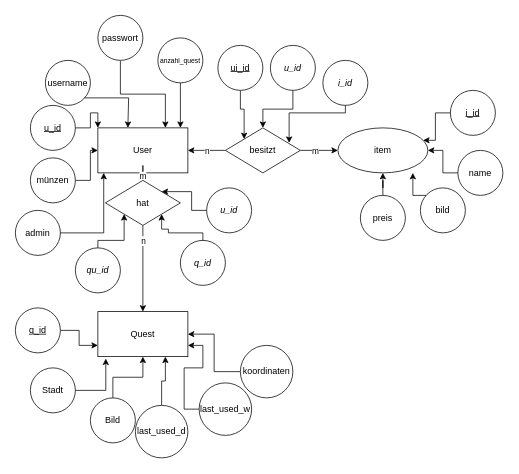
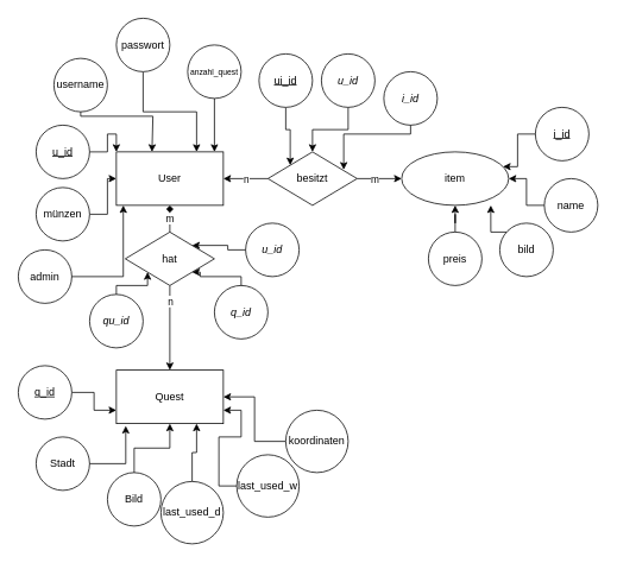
  <mxCell id="0" />
  <mxCell id="1" parent="0" />
  <mxCell id="2" value="Quest" style="rounded=0;whiteSpace=wrap;html=1;" vertex="1" parent="1"><mxGeometry x="130" y="415" width="120" height="60" as="geometry" /></mxCell>
  <mxCell id="3" style="edgeStyle=orthogonalEdgeStyle;rounded=0;orthogonalLoop=1;jettySize=auto;html=1;entryX=0;entryY=0.75;entryDx=0;entryDy=0;" edge="1" parent="1" source="4" target="2"><mxGeometry relative="1" as="geometry" /></mxCell>
  <mxCell id="4" value="&lt;u&gt;q_id&lt;/u&gt;" style="ellipse;whiteSpace=wrap;html=1;aspect=fixed;" vertex="1" parent="1"><mxGeometry x="20" y="410" width="60" height="60" as="geometry" /></mxCell>
  <mxCell id="5" value="Stadt" style="ellipse;whiteSpace=wrap;html=1;aspect=fixed;" vertex="1" parent="1"><mxGeometry x="40" y="490" width="60" height="60" as="geometry" /></mxCell>
  <mxCell id="6" style="edgeStyle=orthogonalEdgeStyle;rounded=0;orthogonalLoop=1;jettySize=auto;html=1;entryX=0.088;entryY=1.043;entryDx=0;entryDy=0;entryPerimeter=0;" edge="1" parent="1" source="5" target="2"><mxGeometry relative="1" as="geometry" /></mxCell>
  <mxCell id="7" style="edgeStyle=orthogonalEdgeStyle;rounded=0;orthogonalLoop=1;jettySize=auto;html=1;entryX=0.5;entryY=1;entryDx=0;entryDy=0;" edge="1" parent="1" source="8" target="2"><mxGeometry relative="1" as="geometry" /></mxCell>
  <mxCell id="8" value="Bild" style="ellipse;whiteSpace=wrap;html=1;aspect=fixed;" vertex="1" parent="1"><mxGeometry x="120" y="530" width="60" height="60" as="geometry" /></mxCell>
  <mxCell id="9" style="edgeStyle=orthogonalEdgeStyle;rounded=0;orthogonalLoop=1;jettySize=auto;html=1;entryX=0.75;entryY=1;entryDx=0;entryDy=0;" edge="1" parent="1" source="10" target="2"><mxGeometry relative="1" as="geometry" /></mxCell>
  <mxCell id="10" value="last_used_d" style="ellipse;whiteSpace=wrap;html=1;aspect=fixed;" vertex="1" parent="1"><mxGeometry x="180" y="540" width="70" height="70" as="geometry" /></mxCell>
  <mxCell id="11" style="edgeStyle=orthogonalEdgeStyle;rounded=0;orthogonalLoop=1;jettySize=auto;html=1;entryX=1;entryY=0.75;entryDx=0;entryDy=0;" edge="1" parent="1" source="12" target="2"><mxGeometry relative="1" as="geometry" /></mxCell>
  <mxCell id="12" value="last_used_w" style="ellipse;whiteSpace=wrap;html=1;aspect=fixed;" vertex="1" parent="1"><mxGeometry x="265" y="510" width="70" height="70" as="geometry" /></mxCell>
  <mxCell id="13" value="User" style="rounded=0;whiteSpace=wrap;html=1;" vertex="1" parent="1"><mxGeometry x="130" y="170" width="120" height="60" as="geometry" /></mxCell>
  <mxCell id="14" style="edgeStyle=orthogonalEdgeStyle;rounded=0;orthogonalLoop=1;jettySize=auto;html=1;entryX=0;entryY=0;entryDx=0;entryDy=0;" edge="1" parent="1" source="15" target="13"><mxGeometry relative="1" as="geometry" /></mxCell>
  <mxCell id="15" value="&lt;u&gt;u_id&lt;/u&gt;" style="ellipse;whiteSpace=wrap;html=1;aspect=fixed;" vertex="1" parent="1"><mxGeometry x="40" y="140" width="60" height="60" as="geometry" /></mxCell>
- <mxCell id="16" value="username" style="ellipse;whiteSpace=wrap;html=1;aspect=fixed;" vertex="1" parent="1"><mxGeometry x="60" y="80" width="60" height="60" as="geometry" /></mxCell>
+ <mxCell id="16" value="username" style="ellipse;whiteSpace=wrap;html=1;aspect=fixed;" vertex="1" parent="1"><mxGeometry x="60" y="65" width="60" height="60" as="geometry" /></mxCell>
  <mxCell id="17" style="edgeStyle=orthogonalEdgeStyle;rounded=0;orthogonalLoop=1;jettySize=auto;html=1;" edge="1" parent="1" source="16"><mxGeometry relative="1" as="geometry"><mxPoint x="170" y="170" as="targetPoint" /><Array as="points"><mxPoint x="171" y="130" /></Array></mxGeometry></mxCell>
  <mxCell id="18" style="edgeStyle=orthogonalEdgeStyle;rounded=0;orthogonalLoop=1;jettySize=auto;html=1;entryX=0.75;entryY=0;entryDx=0;entryDy=0;" edge="1" parent="1" source="19" target="13"><mxGeometry relative="1" as="geometry" /></mxCell>
  <mxCell id="19" value="passwort" style="ellipse;whiteSpace=wrap;html=1;aspect=fixed;" vertex="1" parent="1"><mxGeometry x="130" y="20" width="60" height="60" as="geometry" /></mxCell>
  <mxCell id="20" style="edgeStyle=orthogonalEdgeStyle;rounded=0;orthogonalLoop=1;jettySize=auto;html=1;entryX=0.917;entryY=0;entryDx=0;entryDy=0;entryPerimeter=0;" edge="1" parent="1" source="21" target="13"><mxGeometry relative="1" as="geometry"><mxPoint x="270" y="170" as="targetPoint" /></mxGeometry></mxCell>
  <mxCell id="21" value="&lt;font style=&quot;font-size: 9px;&quot;&gt;anzahl_quest&lt;/font&gt;" style="ellipse;whiteSpace=wrap;html=1;aspect=fixed;" vertex="1" parent="1"><mxGeometry x="210" y="50" width="60" height="60" as="geometry" /></mxCell>
  <mxCell id="22" style="edgeStyle=orthogonalEdgeStyle;rounded=0;orthogonalLoop=1;jettySize=auto;html=1;entryX=0;entryY=0.5;entryDx=0;entryDy=0;" edge="1" parent="1" source="23" target="13"><mxGeometry relative="1" as="geometry" /></mxCell>
  <mxCell id="23" value="münzen" style="ellipse;whiteSpace=wrap;html=1;aspect=fixed;" vertex="1" parent="1"><mxGeometry x="40" y="210" width="60" height="60" as="geometry" /></mxCell>
  <mxCell id="24" style="edgeStyle=orthogonalEdgeStyle;rounded=0;orthogonalLoop=1;jettySize=auto;html=1;entryX=1;entryY=0.5;entryDx=0;entryDy=0;" edge="1" parent="1" source="25" target="2"><mxGeometry relative="1" as="geometry" /></mxCell>
  <mxCell id="25" value="koordinaten" style="ellipse;whiteSpace=wrap;html=1;aspect=fixed;" vertex="1" parent="1"><mxGeometry x="320" y="460" width="70" height="70" as="geometry" /></mxCell>
  <mxCell id="26" value="m" style="edgeStyle=orthogonalEdgeStyle;rounded=0;orthogonalLoop=1;jettySize=auto;html=1;endArrow=diamond;" edge="1" parent="1" source="29" target="13"><mxGeometry relative="1" as="geometry" /></mxCell>
  <mxCell id="27" style="edgeStyle=orthogonalEdgeStyle;rounded=0;orthogonalLoop=1;jettySize=auto;html=1;entryX=0.5;entryY=0;entryDx=0;entryDy=0;" edge="1" parent="1" source="29" target="2"><mxGeometry relative="1" as="geometry" /></mxCell>
  <mxCell id="28" value="n" style="edgeLabel;html=1;align=center;verticalAlign=middle;resizable=0;points=[];" vertex="1" connectable="0" parent="27"><mxGeometry x="-0.648" relative="1" as="geometry"><mxPoint as="offset" /></mxGeometry></mxCell>
- <mxCell id="29" value="hat" style="rhombus;whiteSpace=wrap;html=1;" vertex="1" parent="1"><mxGeometry x="140" y="240" width="100" height="60" as="geometry" /></mxCell>
+ <mxCell id="29" value="hat" style="rhombus;whiteSpace=wrap;html=1;" vertex="1" parent="1"><mxGeometry x="140" y="260" width="100" height="60" as="geometry" /></mxCell>
  <mxCell id="30" style="edgeStyle=orthogonalEdgeStyle;rounded=0;orthogonalLoop=1;jettySize=auto;html=1;entryX=1;entryY=0.5;entryDx=0;entryDy=0;" edge="1" parent="1" source="34" target="13"><mxGeometry relative="1" as="geometry" /></mxCell>
  <mxCell id="31" value="n" style="edgeLabel;html=1;align=center;verticalAlign=middle;resizable=0;points=[];" vertex="1" connectable="0" parent="30"><mxGeometry x="-0.008" relative="1" as="geometry"><mxPoint as="offset" /></mxGeometry></mxCell>
  <mxCell id="32" style="edgeStyle=orthogonalEdgeStyle;rounded=0;orthogonalLoop=1;jettySize=auto;html=1;entryX=0;entryY=0.5;entryDx=0;entryDy=0;" edge="1" parent="1" source="34" target="35"><mxGeometry relative="1" as="geometry" /></mxCell>
  <mxCell id="33" value="m" style="edgeLabel;html=1;align=center;verticalAlign=middle;resizable=0;points=[];" vertex="1" connectable="0" parent="32"><mxGeometry x="-0.232" relative="1" as="geometry"><mxPoint as="offset" /></mxGeometry></mxCell>
  <mxCell id="34" value="besitzt" style="rhombus;whiteSpace=wrap;html=1;" vertex="1" parent="1"><mxGeometry x="300" y="170" width="100" height="60" as="geometry" /></mxCell>
  <mxCell id="35" value="item" style="ellipse;whiteSpace=wrap;html=1;" vertex="1" parent="1"><mxGeometry x="450" y="170" width="120" height="60" as="geometry" /></mxCell>
  <mxCell id="36" style="edgeStyle=orthogonalEdgeStyle;rounded=0;orthogonalLoop=1;jettySize=auto;html=1;entryX=1;entryY=0.25;entryDx=0;entryDy=0;" edge="1" parent="1" source="37" target="35"><mxGeometry relative="1" as="geometry" /></mxCell>
  <mxCell id="37" value="&lt;u&gt;i_id&lt;/u&gt;" style="ellipse;whiteSpace=wrap;html=1;aspect=fixed;" vertex="1" parent="1"><mxGeometry x="600" y="120" width="60" height="60" as="geometry" /></mxCell>
  <mxCell id="38" style="edgeStyle=orthogonalEdgeStyle;rounded=0;orthogonalLoop=1;jettySize=auto;html=1;" edge="1" parent="1" source="39" target="35"><mxGeometry relative="1" as="geometry" /></mxCell>
  <mxCell id="39" value="name" style="ellipse;whiteSpace=wrap;html=1;aspect=fixed;" vertex="1" parent="1"><mxGeometry x="610" y="200" width="60" height="60" as="geometry" /></mxCell>
  <mxCell id="40" value="bild" style="ellipse;whiteSpace=wrap;html=1;aspect=fixed;" vertex="1" parent="1"><mxGeometry x="560" y="250" width="60" height="60" as="geometry" /></mxCell>
  <mxCell id="41" style="edgeStyle=orthogonalEdgeStyle;rounded=0;orthogonalLoop=1;jettySize=auto;html=1;entryX=0.833;entryY=1;entryDx=0;entryDy=0;entryPerimeter=0;" edge="1" parent="1" source="40" target="35"><mxGeometry relative="1" as="geometry"><Array as="points"><mxPoint x="550" y="260" /></Array></mxGeometry></mxCell>
  <mxCell id="42" style="edgeStyle=orthogonalEdgeStyle;rounded=0;orthogonalLoop=1;jettySize=auto;html=1;" edge="1" parent="1" source="43" target="35"><mxGeometry relative="1" as="geometry" /></mxCell>
  <mxCell id="43" value="preis" style="ellipse;whiteSpace=wrap;html=1;aspect=fixed;" vertex="1" parent="1"><mxGeometry x="480" y="260" width="60" height="60" as="geometry" /></mxCell>
  <mxCell id="44" value="admin" style="ellipse;whiteSpace=wrap;html=1;aspect=fixed;" vertex="1" parent="1"><mxGeometry x="20" y="280" width="60" height="60" as="geometry" /></mxCell>
  <mxCell id="45" style="edgeStyle=orthogonalEdgeStyle;rounded=0;orthogonalLoop=1;jettySize=auto;html=1;entryX=0.065;entryY=1;entryDx=0;entryDy=0;entryPerimeter=0;" edge="1" parent="1" source="44" target="13"><mxGeometry relative="1" as="geometry" /></mxCell>
  <mxCell id="46" style="edgeStyle=orthogonalEdgeStyle;rounded=0;orthogonalLoop=1;jettySize=auto;html=1;entryX=0;entryY=0;entryDx=0;entryDy=0;" edge="1" parent="1" source="47" target="34"><mxGeometry relative="1" as="geometry" /></mxCell>
  <mxCell id="47" value="&lt;u&gt;ui_id&lt;/u&gt;" style="ellipse;whiteSpace=wrap;html=1;aspect=fixed;" vertex="1" parent="1"><mxGeometry x="290" y="60" width="60" height="60" as="geometry" /></mxCell>
  <mxCell id="48" style="edgeStyle=orthogonalEdgeStyle;rounded=0;orthogonalLoop=1;jettySize=auto;html=1;entryX=0.5;entryY=0;entryDx=0;entryDy=0;" edge="1" parent="1" source="49" target="34"><mxGeometry relative="1" as="geometry" /></mxCell>
  <mxCell id="49" value="&lt;i&gt;u_id&lt;/i&gt;" style="ellipse;whiteSpace=wrap;html=1;aspect=fixed;" vertex="1" parent="1"><mxGeometry x="360" y="60" width="60" height="60" as="geometry" /></mxCell>
  <mxCell id="50" value="&lt;i&gt;i_id&lt;/i&gt;" style="ellipse;whiteSpace=wrap;html=1;aspect=fixed;" vertex="1" parent="1"><mxGeometry x="430" y="80" width="60" height="60" as="geometry" /></mxCell>
  <mxCell id="51" style="edgeStyle=orthogonalEdgeStyle;rounded=0;orthogonalLoop=1;jettySize=auto;html=1;" edge="1" parent="1" source="50"><mxGeometry relative="1" as="geometry"><mxPoint x="385" y="190" as="targetPoint" /><Array as="points"><mxPoint x="460" y="150" /><mxPoint x="385" y="150" /></Array></mxGeometry></mxCell>
  <mxCell id="52" value="&lt;i&gt;u_id&lt;/i&gt;" style="ellipse;whiteSpace=wrap;html=1;aspect=fixed;" vertex="1" parent="1"><mxGeometry x="275" y="250" width="60" height="60" as="geometry" /></mxCell>
  <mxCell id="53" value="&lt;i&gt;q_id&lt;/i&gt;" style="ellipse;whiteSpace=wrap;html=1;aspect=fixed;" vertex="1" parent="1"><mxGeometry x="240" y="320" width="60" height="60" as="geometry" /></mxCell>
  <mxCell id="54" style="edgeStyle=orthogonalEdgeStyle;rounded=0;orthogonalLoop=1;jettySize=auto;html=1;entryX=1;entryY=0;entryDx=0;entryDy=0;" edge="1" parent="1" source="52" target="29"><mxGeometry relative="1" as="geometry" /></mxCell>
  <mxCell id="55" value="" style="edgeStyle=orthogonalEdgeStyle;rounded=0;orthogonalLoop=1;jettySize=auto;html=1;entryX=1;entryY=1;entryDx=0;entryDy=0;" edge="1" parent="1" source="53" target="29"><mxGeometry relative="1" as="geometry"><Array as="points"><mxPoint x="270" y="310" /><mxPoint x="224" y="310" /><mxPoint x="224" y="305" /></Array></mxGeometry></mxCell>
  <mxCell id="56" style="edgeStyle=orthogonalEdgeStyle;rounded=0;orthogonalLoop=1;jettySize=auto;html=1;entryX=0;entryY=1;entryDx=0;entryDy=0;" edge="1" parent="1" source="57" target="29"><mxGeometry relative="1" as="geometry"><Array as="points"><mxPoint x="130" y="320" /><mxPoint x="165" y="320" /></Array></mxGeometry></mxCell>
  <mxCell id="57" value="&lt;i&gt;qu_id&lt;/i&gt;" style="ellipse;whiteSpace=wrap;html=1;aspect=fixed;" vertex="1" parent="1"><mxGeometry x="100" y="330" width="60" height="60" as="geometry" /></mxCell>
